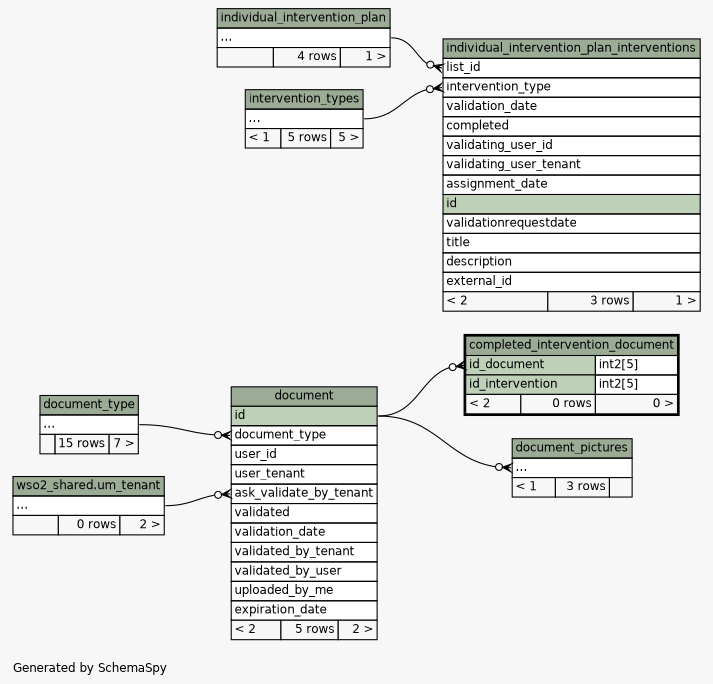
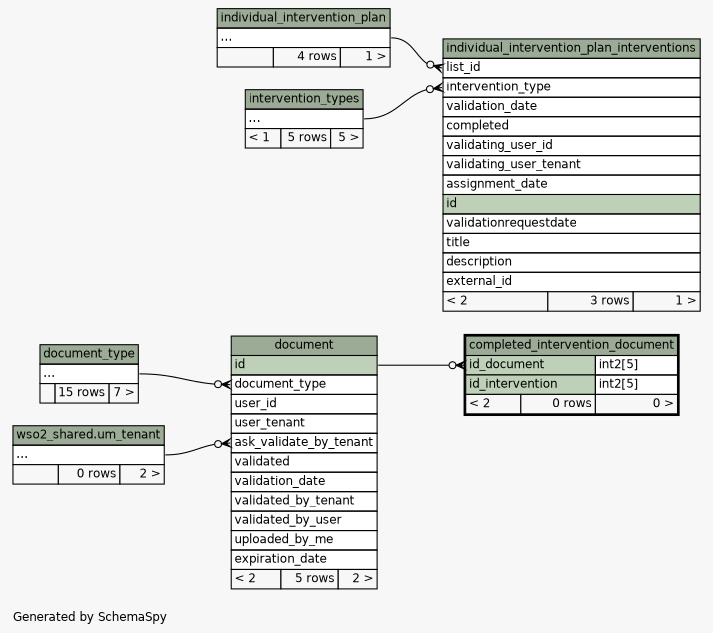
  digraph {
    bgcolor="#f7f7f7"
    fontname=Helvetica
    fontsize=11
    label="\nGenerated by SchemaSpy"
    labeljust=l
    nodesep=0.18
    rankdir=RL
    ranksep=0.46
    node [fontname=Helvetica fontsize=11 shape=plaintext]
    edge [arrowhead=none arrowsize=0.8 arrowtail=crowodot dir=back headport="elipses:e"]
    n1 [label=<     <TABLE BORDER="2" CELLBORDER="1" CELLSPACING="0" BGCOLOR="#ffffff">       <TR><TD COLSPAN="3" BGCOLOR="#9bab96" ALIGN="CENTER">completed_intervention_document</TD></TR>       <TR><TD PORT="id_document" COLSPAN="2" BGCOLOR="#bed1b8" ALIGN="LEFT">id_document</TD><TD PORT="id_document.type" ALIGN="LEFT">int2[5]</TD></TR>       <TR><TD PORT="id_intervention" COLSPAN="2" BGCOLOR="#bed1b8" ALIGN="LEFT">id_intervention</TD><TD PORT="id_intervention.type" ALIGN="LEFT">int2[5]</TD></TR>       <TR><TD ALIGN="LEFT" BGCOLOR="#f7f7f7">&lt; 2</TD><TD ALIGN="RIGHT" BGCOLOR="#f7f7f7">0 rows</TD><TD ALIGN="RIGHT" BGCOLOR="#f7f7f7">0 &gt;</TD></TR>     </TABLE>>]
    n2 [label=<     <TABLE BORDER="0" CELLBORDER="1" CELLSPACING="0" BGCOLOR="#ffffff">       <TR><TD COLSPAN="3" BGCOLOR="#9bab96" ALIGN="CENTER">document</TD></TR>       <TR><TD PORT="id" COLSPAN="3" BGCOLOR="#bed1b8" ALIGN="LEFT">id</TD></TR>       <TR><TD PORT="document_type" COLSPAN="3" ALIGN="LEFT">document_type</TD></TR>       <TR><TD PORT="user_id" COLSPAN="3" ALIGN="LEFT">user_id</TD></TR>       <TR><TD PORT="user_tenant" COLSPAN="3" ALIGN="LEFT">user_tenant</TD></TR>       <TR><TD PORT="ask_validate_by_tenant" COLSPAN="3" ALIGN="LEFT">ask_validate_by_tenant</TD></TR>       <TR><TD PORT="validated" COLSPAN="3" ALIGN="LEFT">validated</TD></TR>       <TR><TD PORT="validation_date" COLSPAN="3" ALIGN="LEFT">validation_date</TD></TR>       <TR><TD PORT="validated_by_tenant" COLSPAN="3" ALIGN="LEFT">validated_by_tenant</TD></TR>       <TR><TD PORT="validated_by_user" COLSPAN="3" ALIGN="LEFT">validated_by_user</TD></TR>       <TR><TD PORT="uploaded_by_me" COLSPAN="3" ALIGN="LEFT">uploaded_by_me</TD></TR>       <TR><TD PORT="expiration_date" COLSPAN="3" ALIGN="LEFT">expiration_date</TD></TR>       <TR><TD ALIGN="LEFT" BGCOLOR="#f7f7f7">&lt; 2</TD><TD ALIGN="RIGHT" BGCOLOR="#f7f7f7">5 rows</TD><TD ALIGN="RIGHT" BGCOLOR="#f7f7f7">2 &gt;</TD></TR>     </TABLE>>]
    n3 [label=<     <TABLE BORDER="0" CELLBORDER="1" CELLSPACING="0" BGCOLOR="#ffffff">       <TR><TD COLSPAN="3" BGCOLOR="#9bab96" ALIGN="CENTER">wso2_shared.um_tenant</TD></TR>       <TR><TD PORT="elipses" COLSPAN="3" ALIGN="LEFT">...</TD></TR>       <TR><TD ALIGN="LEFT" BGCOLOR="#f7f7f7">  </TD><TD ALIGN="RIGHT" BGCOLOR="#f7f7f7">0 rows</TD><TD ALIGN="RIGHT" BGCOLOR="#f7f7f7">2 &gt;</TD></TR>     </TABLE>>]
    n4 [label=<     <TABLE BORDER="0" CELLBORDER="1" CELLSPACING="0" BGCOLOR="#ffffff">       <TR><TD COLSPAN="3" BGCOLOR="#9bab96" ALIGN="CENTER">document_type</TD></TR>       <TR><TD PORT="elipses" COLSPAN="3" ALIGN="LEFT">...</TD></TR>       <TR><TD ALIGN="LEFT" BGCOLOR="#f7f7f7">  </TD><TD ALIGN="RIGHT" BGCOLOR="#f7f7f7">15 rows</TD><TD ALIGN="RIGHT" BGCOLOR="#f7f7f7">7 &gt;</TD></TR>     </TABLE>>]
    n5 [label=<     <TABLE BORDER="0" CELLBORDER="1" CELLSPACING="0" BGCOLOR="#ffffff">       <TR><TD COLSPAN="3" BGCOLOR="#9bab96" ALIGN="CENTER">individual_intervention_plan_interventions</TD></TR>       <TR><TD PORT="list_id" COLSPAN="3" ALIGN="LEFT">list_id</TD></TR>       <TR><TD PORT="intervention_type" COLSPAN="3" ALIGN="LEFT">intervention_type</TD></TR>       <TR><TD PORT="validation_date" COLSPAN="3" ALIGN="LEFT">validation_date</TD></TR>       <TR><TD PORT="completed" COLSPAN="3" ALIGN="LEFT">completed</TD></TR>       <TR><TD PORT="validating_user_id" COLSPAN="3" ALIGN="LEFT">validating_user_id</TD></TR>       <TR><TD PORT="validating_user_tenant" COLSPAN="3" ALIGN="LEFT">validating_user_tenant</TD></TR>       <TR><TD PORT="assignment_date" COLSPAN="3" ALIGN="LEFT">assignment_date</TD></TR>       <TR><TD PORT="id" COLSPAN="3" BGCOLOR="#bed1b8" ALIGN="LEFT">id</TD></TR>       <TR><TD PORT="validationrequestdate" COLSPAN="3" ALIGN="LEFT">validationrequestdate</TD></TR>       <TR><TD PORT="title" COLSPAN="3" ALIGN="LEFT">title</TD></TR>       <TR><TD PORT="description" COLSPAN="3" ALIGN="LEFT">description</TD></TR>       <TR><TD PORT="external_id" COLSPAN="3" ALIGN="LEFT">external_id</TD></TR>       <TR><TD ALIGN="LEFT" BGCOLOR="#f7f7f7">&lt; 2</TD><TD ALIGN="RIGHT" BGCOLOR="#f7f7f7">3 rows</TD><TD ALIGN="RIGHT" BGCOLOR="#f7f7f7">1 &gt;</TD></TR>     </TABLE>>]
    n6 [label=<     <TABLE BORDER="0" CELLBORDER="1" CELLSPACING="0" BGCOLOR="#ffffff">       <TR><TD COLSPAN="3" BGCOLOR="#9bab96" ALIGN="CENTER">intervention_types</TD></TR>       <TR><TD PORT="elipses" COLSPAN="3" ALIGN="LEFT">...</TD></TR>       <TR><TD ALIGN="LEFT" BGCOLOR="#f7f7f7">&lt; 1</TD><TD ALIGN="RIGHT" BGCOLOR="#f7f7f7">5 rows</TD><TD ALIGN="RIGHT" BGCOLOR="#f7f7f7">5 &gt;</TD></TR>     </TABLE>>]
    n7 [label=<     <TABLE BORDER="0" CELLBORDER="1" CELLSPACING="0" BGCOLOR="#ffffff">       <TR><TD COLSPAN="3" BGCOLOR="#9bab96" ALIGN="CENTER">individual_intervention_plan</TD></TR>       <TR><TD PORT="elipses" COLSPAN="3" ALIGN="LEFT">...</TD></TR>       <TR><TD ALIGN="LEFT" BGCOLOR="#f7f7f7">  </TD><TD ALIGN="RIGHT" BGCOLOR="#f7f7f7">4 rows</TD><TD ALIGN="RIGHT" BGCOLOR="#f7f7f7">1 &gt;</TD></TR>     </TABLE>>]
-   n8 [label=<     <TABLE BORDER="0" CELLBORDER="1" CELLSPACING="0" BGCOLOR="#ffffff">       <TR><TD COLSPAN="3" BGCOLOR="#9bab96" ALIGN="CENTER">document_pictures</TD></TR>       <TR><TD PORT="elipses" COLSPAN="3" ALIGN="LEFT">...</TD></TR>       <TR><TD ALIGN="LEFT" BGCOLOR="#f7f7f7">&lt; 1</TD><TD ALIGN="RIGHT" BGCOLOR="#f7f7f7">3 rows</TD><TD ALIGN="RIGHT" BGCOLOR="#f7f7f7">  </TD></TR>     </TABLE>>]
    n1 -> n2 [headport="id:e" tailport="id_document:w"]
    n2 -> n3 [tailport="ask_validate_by_tenant:w"]
    n2 -> n4 [tailport="document_type:w"]
    n5 -> n6 [tailport="intervention_type:w"]
    n5 -> n7 [tailport="list_id:w"]
-   n8 -> n2 [headport="id:e" tailport="elipses:w"]
  }
